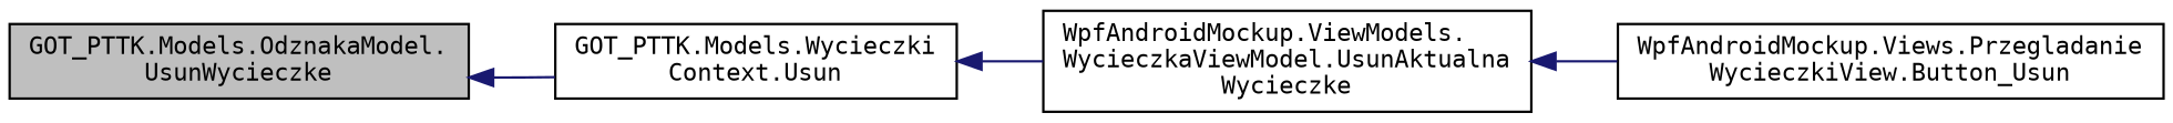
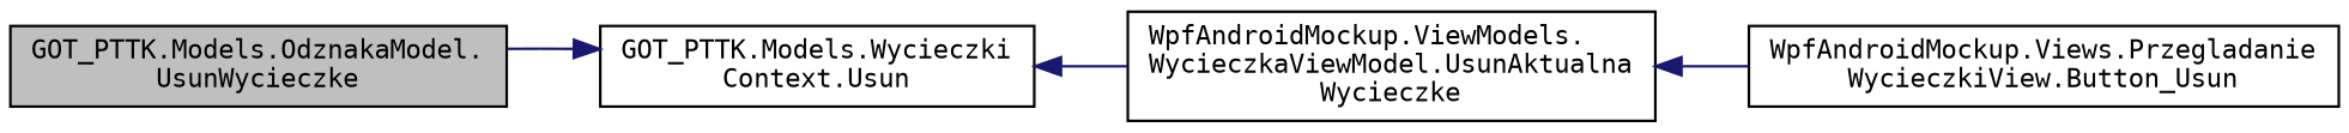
  digraph {
    rankdir=LR
    fontname="DejaVu Sans Mono"
    node [color=black fillcolor=white fontname="DejaVu Sans Mono" fontsize=10 shape=record style=filled]
    edge [color=midnightblue dir=back fontname="DejaVu Sans Mono" fontsize=10 labelfontname=Helvetica labelfontsize=10 style=solid]
    n1 [fillcolor=grey75 fontcolor=black height=0.2 label="GOT_PTTK.Models.OdznakaModel.\lUsunWycieczke" width=0.4]
    n2 [height=0.2 label="GOT_PTTK.Models.Wycieczki\lContext.Usun" width=0.4]
    n3 [height=0.2 label="WpfAndroidMockup.ViewModels.\lWycieczkaViewModel.UsunAktualna\lWycieczke" width=0.4]
    n4 [height=0.2 label="WpfAndroidMockup.Views.Przegladanie\lWycieczkiView.Button_Usun" width=0.4]
-   n1 -> n2
+   n2 -> n1
    n2 -> n3
    n3 -> n4
  }
